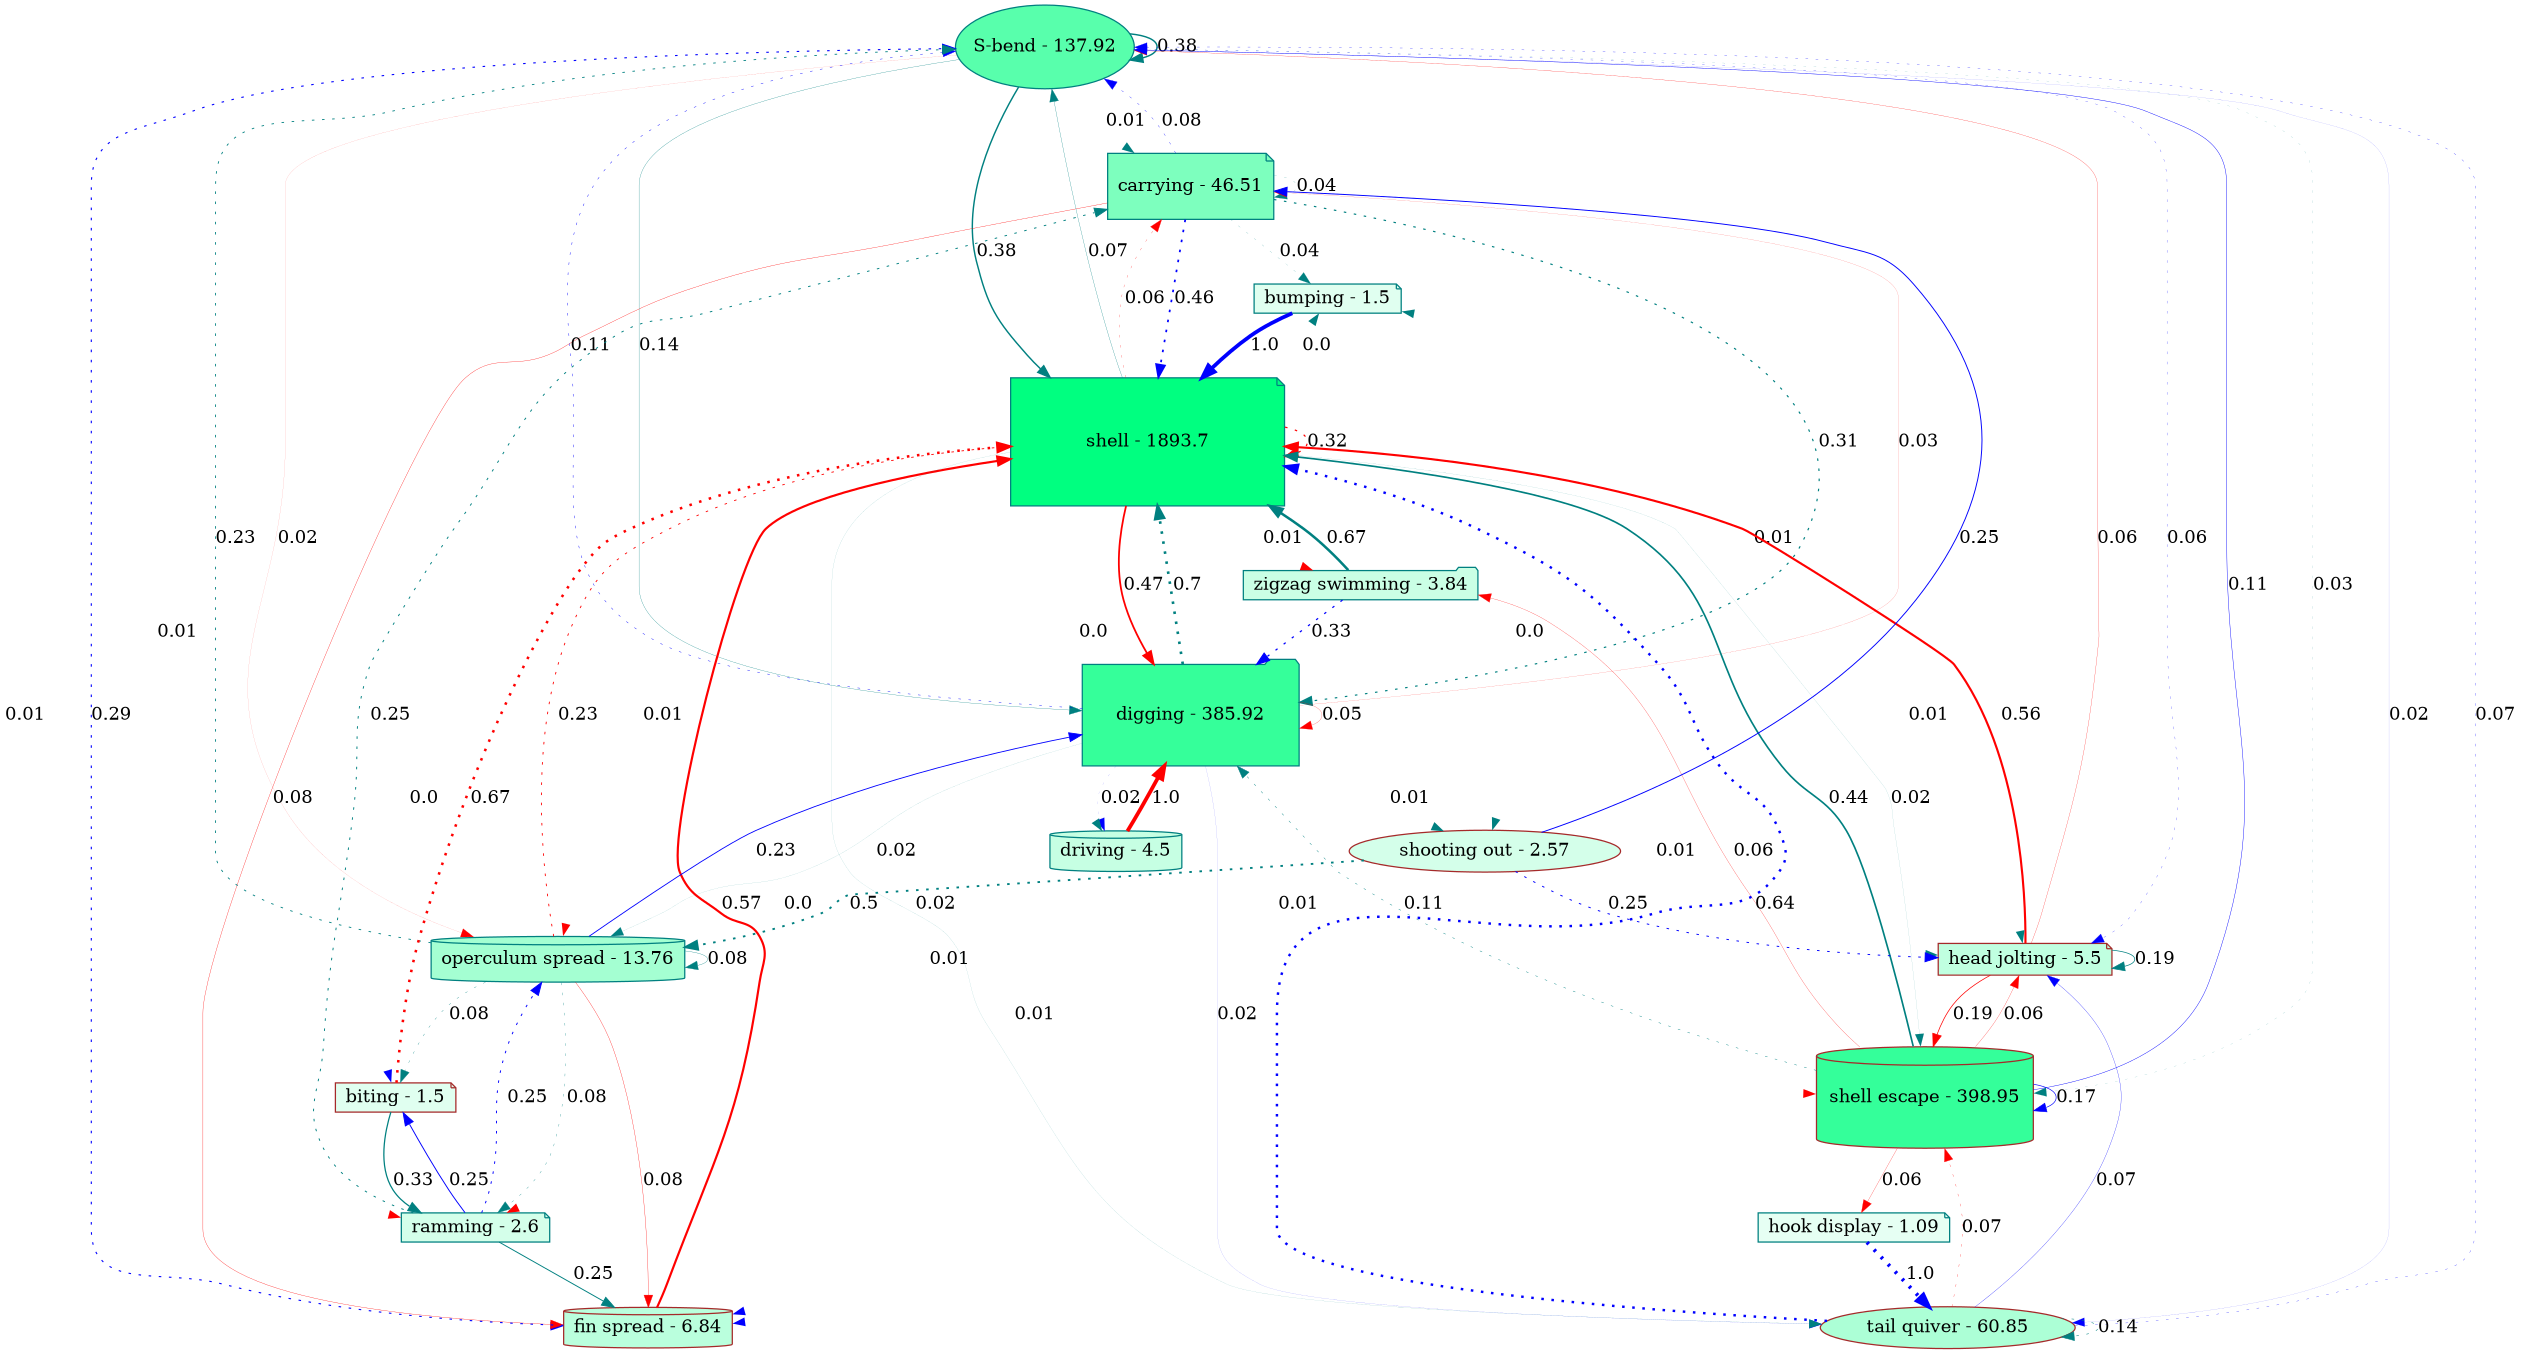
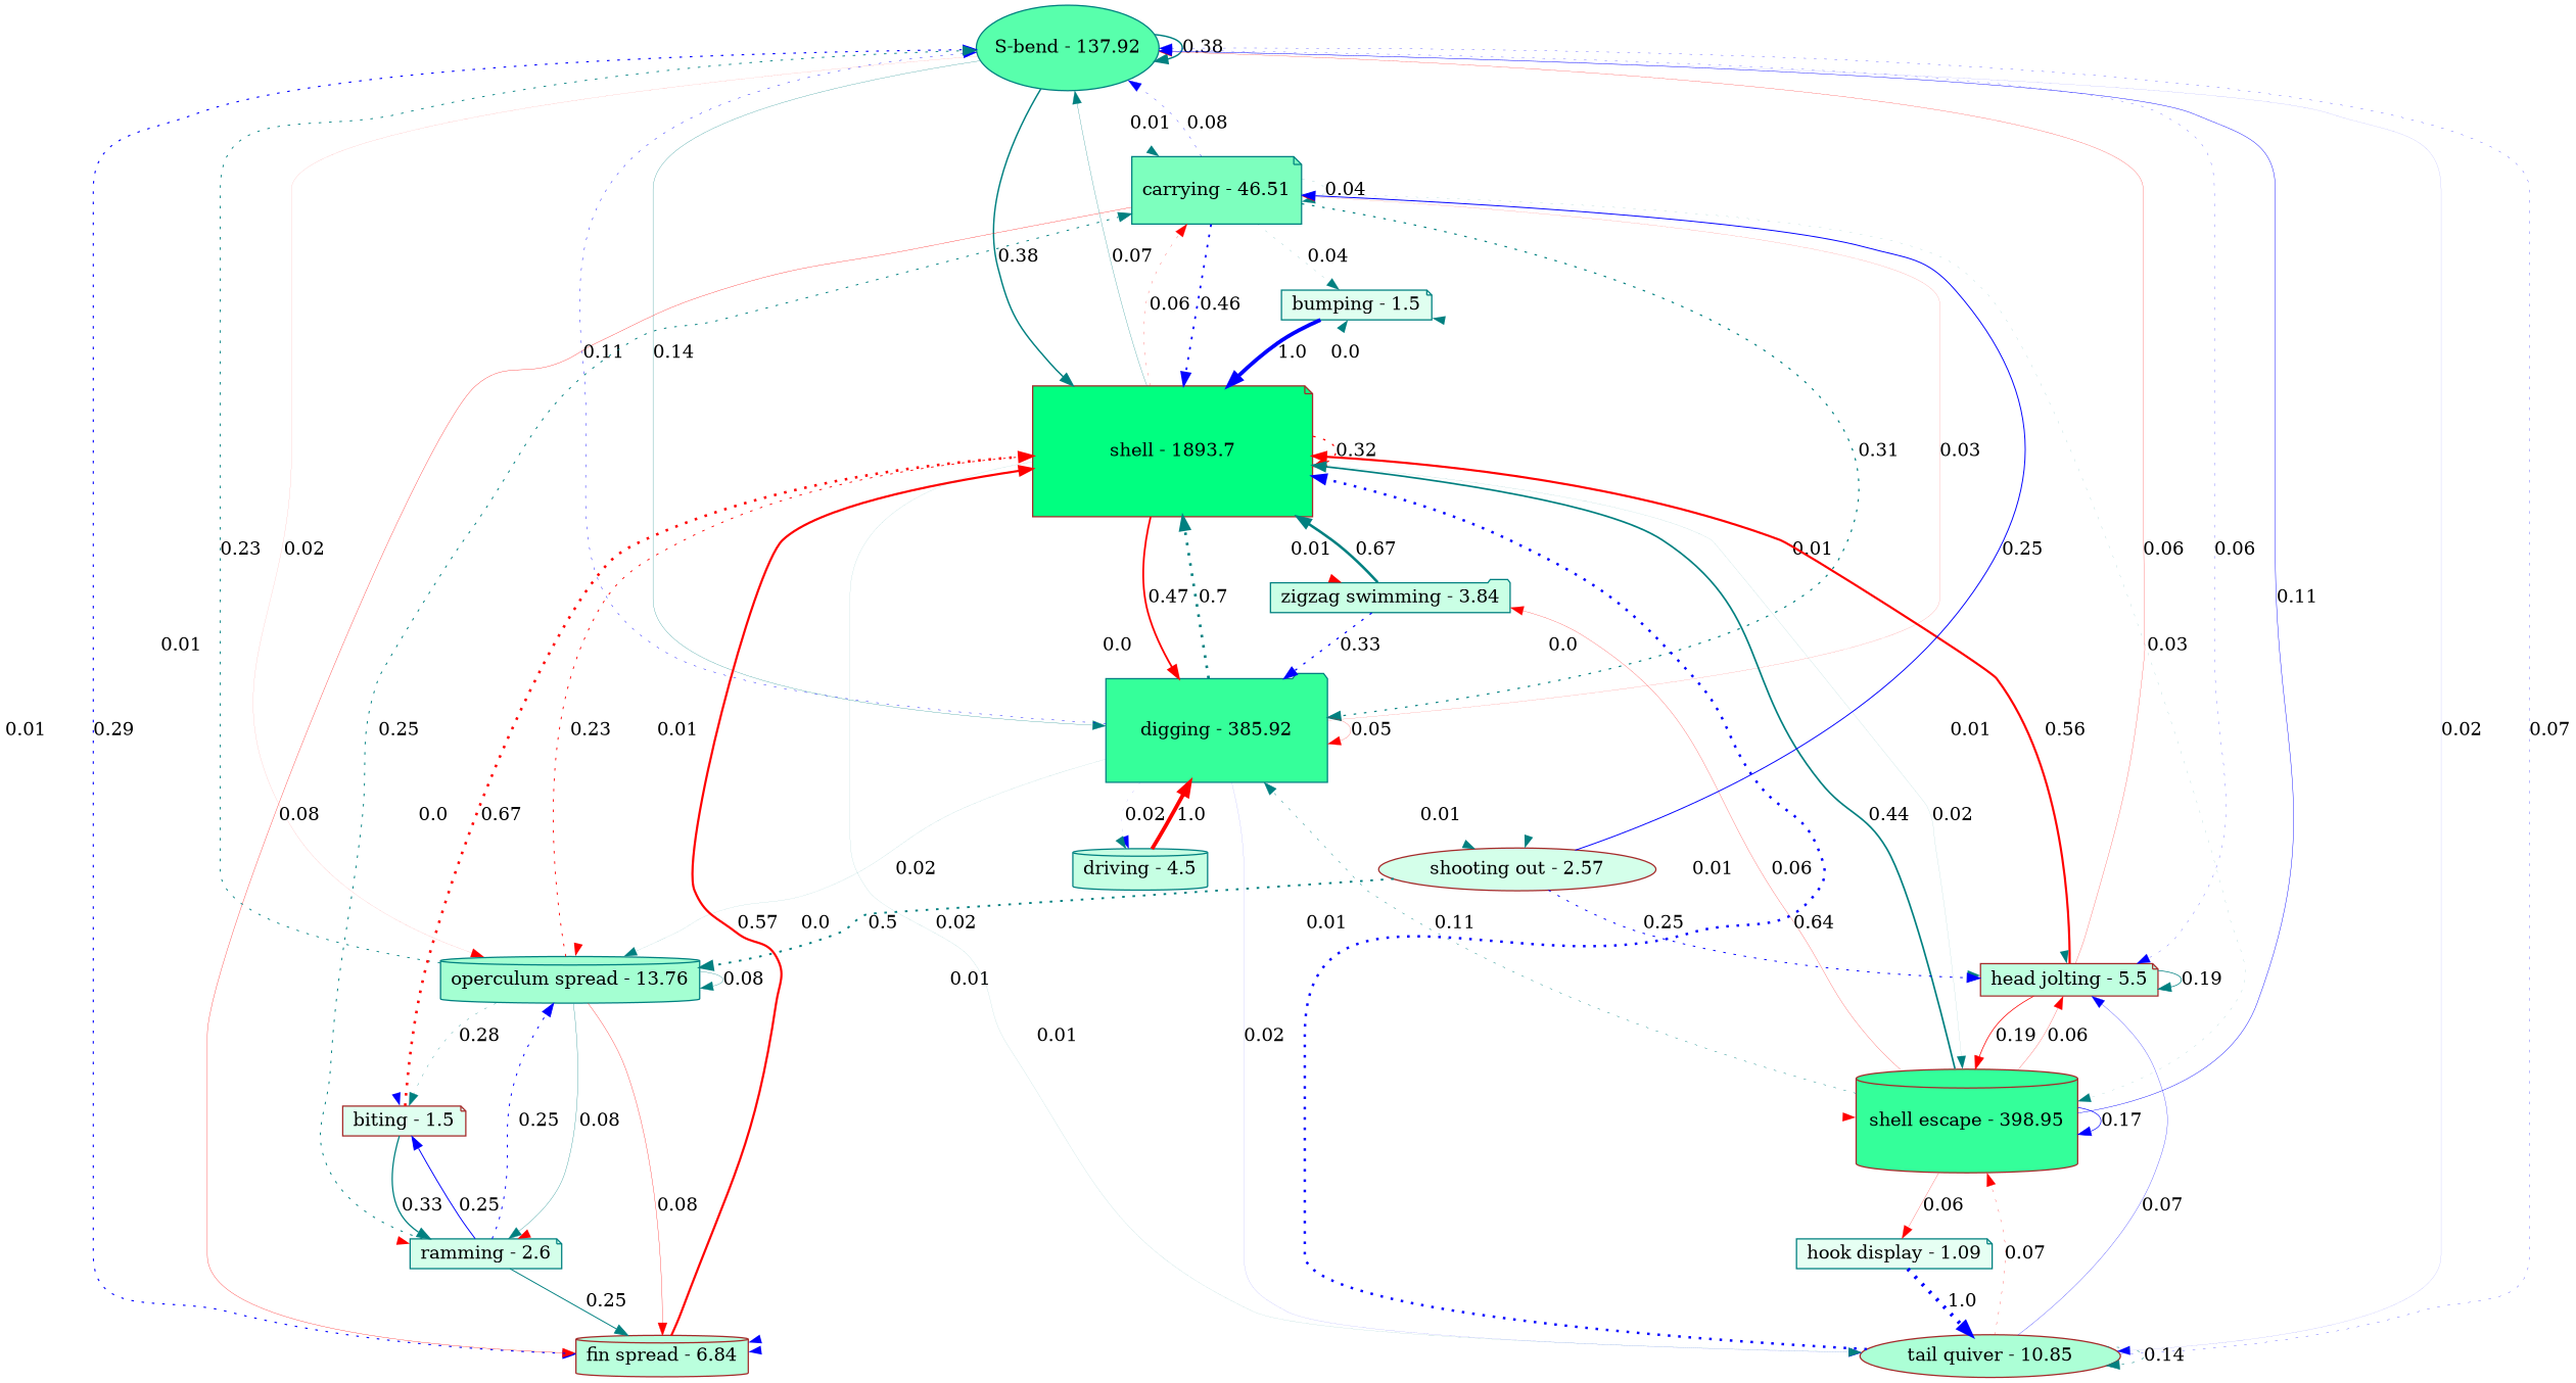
  digraph {
    node [avg_time=0.12902929898432686 color=teal fillcolor="0.4166666666666667 0.12141421719164709 1" shape=note style=filled]
    edge [color=teal penwidth=0.03 style=bold]
    "S-bend - 137.92" [avg_time=0.29788869005569535 fillcolor="0.4166666666666667 0.6537721819094836 1" height=0.915281054673277 shape=ellipse width=1.961316545728451]
    "carrying - 46.51" [avg_time=0.3184264872011023 fillcolor="0.4166666666666667 0.5115985762436999 1" height=0.7162380067411798 width=1.5347957287310996]
    "digging - 385.92" [avg_time=0.36914812818249343 fillcolor="0.4166666666666667 0.7895009122041777 1" height=1.1053012770858488 shape=folder width=2.368502736612533]
    "fin spread - 6.84" [avg_time=0.21737877131308025 color=brown fillcolor="0.4166666666666667 0.27286194478182146 1" height=0.38200672269455005 shape=cylinder width=0.8185858343454644]
    "head jolting - 5.5" [avg_time=0.09313490697098983 color=brown fillcolor="0.4166666666666667 0.2480254226530149 1" height=0.3472355917142208 width=0.7440762679590447]
    "operculum spread - 13.76" [avg_time=0.2299834053976827 fillcolor="0.4166666666666667 0.3566962402131923 1" height=0.4993747362984692 shape=cylinder width=1.0700887206395768]
    "ramming - 2.6" [avg_time=0.13324426665544817 fillcolor="0.4166666666666667 0.16973169618660144 1" height=0.237624374661242 width=0.5091950885598043]
-   "shell - 1893.7" [avg_time=0.6233034393525553 fillcolor="0.4166666666666667 1.0 1" height=1.4 width=3.0]
+   "shell - 1893.7" [avg_time=0.6233034393525553 color=brown fillcolor="0.4166666666666667 1.0 1" height=1.4 width=3.0]
    "shell escape - 398.95" [avg_time=1.0 color=brown fillcolor="0.4166666666666667 0.7938897282142896 1" height=1.1114456195000053 shape=cylinder width=2.3816691846428686]
-   "tail quiver - 10.85" [avg_time=0.18170019850559632 color=brown fillcolor="0.4166666666666667 0.3275988092441875 1" height=0.45863833294186246 shape=ellipse width=0.9827964277325625 label="tail quiver - 60.85"]
+   "tail quiver - 10.85" [avg_time=0.18170019850559632 color=brown fillcolor="0.4166666666666667 0.3275988092441875 1" height=0.45863833294186246 shape=ellipse width=0.9827964277325625]
    "bumping - 1.5" [height=0.16997990406830593 width=0.3642426515749413]
    "driving - 4.5" [avg_time=0.24061722461223192 fillcolor="0.4166666666666667 0.22588971810806144 1" height=0.316245605351286 shape=cylinder width=0.6776691543241843]
    "shooting out - 2.57" [avg_time=0.15742491281707563 color=brown fillcolor="0.4166666666666667 0.1686228510922809 1" height=0.23607199152919323 shape=ellipse width=0.5058685532768427]
    "biting - 1.5" [color=brown height=0.16997990406830593 width=0.3642426515749413]
    "zigzag swimming - 3.84" [avg_time=0.26227356563977505 fillcolor="0.4166666666666667 0.2089510018328287 1" height=0.29253140256596016 shape=folder width=0.6268530054984861]
    "hook display - 1.09" [avg_time=0.23458433479814625 fillcolor="0.4166666666666667 0.09767882059584936 1" height=0.1367503488341891 width=0.29303646178754805]
    "S-bend - 137.92" -> "S-bend - 137.92" [label=0.38 penwidth=1.1400000000000001]
    "S-bend - 137.92" -> "carrying - 46.51" [label=0.01]
    "S-bend - 137.92" -> "digging - 385.92" [label=0.14 penwidth=0.21000000000000002]
    "S-bend - 137.92" -> "fin spread - 6.84" [color=blue label=0.01]
    "S-bend - 137.92" -> "head jolting - 5.5" [color=blue label=0.06 penwidth=0.18 style=dotted]
    "S-bend - 137.92" -> "operculum spread - 13.76" [color=red label=0.02 penwidth=0.06]
    "S-bend - 137.92" -> "ramming - 2.6" [color=red label=0.01 style=dotted]
    "S-bend - 137.92" -> "shell - 1893.7" [label=0.38 penwidth=1.1400000000000001]
-   "S-bend - 137.92" -> "shell escape - 398.95" [label=0.03 penwidth=0.09 style=dotted]
+   "carrying - 46.51" -> "shell escape - 398.95" [label=0.03 penwidth=0.09 style=dotted]
    "S-bend - 137.92" -> "tail quiver - 10.85" [color=blue label=0.02 penwidth=0.06]
    "carrying - 46.51" -> "S-bend - 137.92" [color=blue label=0.08 penwidth=0.24 style=dotted]
    "carrying - 46.51" -> "carrying - 46.51" [label=0.04 penwidth=0.12 style=dotted]
    "carrying - 46.51" -> "digging - 385.92" [label=0.31 penwidth=0.9299999999999999 style=dotted]
    "carrying - 46.51" -> "fin spread - 6.84" [color=red label=0.08 penwidth=0.24]
    "carrying - 46.51" -> "shell - 1893.7" [color=blue label=0.46 penwidth=1.3800000000000001 style=dotted]
    "carrying - 46.51" -> "bumping - 1.5" [label=0.04 penwidth=0.12 style=dotted]
    "digging - 385.92" -> "S-bend - 137.92" [color=blue label=0.11 penwidth=0.33 style=dotted]
    "digging - 385.92" -> "carrying - 46.51" [color=red label=0.03 penwidth=0.09]
    "digging - 385.92" -> "digging - 385.92" [color=red label=0.05 penwidth=0.15000000000000002]
    "digging - 385.92" -> "fin spread - 6.84" [color=blue label=0.01 style=dotted]
    "digging - 385.92" -> "head jolting - 5.5" [label=0.01 style=dotted]
    "digging - 385.92" -> "operculum spread - 13.76" [label=0.02 penwidth=0.06]
    "digging - 385.92" -> "ramming - 2.6" [color=red label=0.01]
    "digging - 385.92" -> "shell - 1893.7" [label=0.7 penwidth=2.0999999999999996 style=dotted]
    "digging - 385.92" -> "shell escape - 398.95" [color=red label=0.01]
    "digging - 385.92" -> "tail quiver - 10.85" [color=blue label=0.02 penwidth=0.06]
    "digging - 385.92" -> "bumping - 1.5" [label=0.01]
    "digging - 385.92" -> "driving - 4.5" [color=blue label=0.02 penwidth=0.06 style=dotted]
    "digging - 385.92" -> "shooting out - 2.57" [label=0.01 style=dotted]
    "fin spread - 6.84" -> "S-bend - 137.92" [color=blue label=0.29 penwidth=0.8699999999999999 style=dotted]
    "fin spread - 6.84" -> "shell - 1893.7" [color=red label=0.57 penwidth=1.71]
    "head jolting - 5.5" -> "S-bend - 137.92" [color=red label=0.06 penwidth=0.18]
    "head jolting - 5.5" -> "head jolting - 5.5" [label=0.19 penwidth=0.5700000000000001]
    "head jolting - 5.5" -> "shell - 1893.7" [color=red label=0.56 penwidth=1.6800000000000002]
    "head jolting - 5.5" -> "shell escape - 398.95" [color=red label=0.19 penwidth=0.5700000000000001]
    "operculum spread - 13.76" -> "S-bend - 137.92" [label=0.23 penwidth=0.6900000000000001 style=dotted]
-   "operculum spread - 13.76" -> "digging - 385.92" [color=blue label=0.23 penwidth=0.6900000000000001]
    "operculum spread - 13.76" -> "fin spread - 6.84" [color=red label=0.08 penwidth=0.24]
    "operculum spread - 13.76" -> "operculum spread - 13.76" [label=0.08 penwidth=0.24]
-   "operculum spread - 13.76" -> "ramming - 2.6" [label=0.08 penwidth=0.24 style=dotted]
+   "operculum spread - 13.76" -> "ramming - 2.6" [label=0.08 penwidth=0.24]
    "operculum spread - 13.76" -> "shell - 1893.7" [color=red label=0.23 penwidth=0.6900000000000001 style=dotted]
-   "operculum spread - 13.76" -> "biting - 1.5" [label=0.08 penwidth=0.24 style=dotted]
+   "operculum spread - 13.76" -> "biting - 1.5" [label=0.28 penwidth=0.24 style=dotted]
    "ramming - 2.6" -> "carrying - 46.51" [label=0.25 penwidth=0.75 style=dotted]
    "ramming - 2.6" -> "fin spread - 6.84" [label=0.25 penwidth=0.75]
    "ramming - 2.6" -> "operculum spread - 13.76" [color=blue label=0.25 penwidth=0.75 style=dotted]
    "ramming - 2.6" -> "biting - 1.5" [color=blue label=0.25 penwidth=0.75]
    "shell - 1893.7" -> "S-bend - 137.92" [label=0.07 penwidth=0.21000000000000002]
    "shell - 1893.7" -> "carrying - 46.51" [color=red label=0.06 penwidth=0.18 style=dotted]
    "shell - 1893.7" -> "digging - 385.92" [color=red label=0.47 penwidth=1.41]
    "shell - 1893.7" -> "fin spread - 6.84" [color=blue label=0.0 penwidth=0.0 style=dotted]
    "shell - 1893.7" -> "head jolting - 5.5" [label=0.01 style=dotted]
    "shell - 1893.7" -> "operculum spread - 13.76" [color=red label=0.01]
    "shell - 1893.7" -> "shell - 1893.7" [color=red label=0.32 penwidth=0.96 style=dotted]
    "shell - 1893.7" -> "shell escape - 398.95" [label=0.02 penwidth=0.06]
    "shell - 1893.7" -> "tail quiver - 10.85" [label=0.02 penwidth=0.06]
    "shell - 1893.7" -> "bumping - 1.5" [label=0.0 penwidth=0.0]
    "shell - 1893.7" -> "driving - 4.5" [label=0.0 penwidth=0.0]
    "shell - 1893.7" -> "shooting out - 2.57" [label=0.0 penwidth=0.0 style=dotted]
    "shell - 1893.7" -> "biting - 1.5" [color=blue label=0.0 penwidth=0.0]
    "shell - 1893.7" -> "zigzag swimming - 3.84" [color=red label=0.01]
    "shell escape - 398.95" -> "S-bend - 137.92" [color=blue label=0.11 penwidth=0.33]
    "shell escape - 398.95" -> "digging - 385.92" [label=0.11 penwidth=0.33 style=dotted]
    "shell escape - 398.95" -> "head jolting - 5.5" [color=red label=0.06 penwidth=0.18]
    "shell escape - 398.95" -> "shell - 1893.7" [label=0.44 penwidth=1.32]
    "shell escape - 398.95" -> "shell escape - 398.95" [color=blue label=0.17 penwidth=0.51]
    "shell escape - 398.95" -> "zigzag swimming - 3.84" [color=red label=0.06 penwidth=0.18]
    "shell escape - 398.95" -> "hook display - 1.09" [color=red label=0.06 penwidth=0.18]
    "tail quiver - 10.85" -> "S-bend - 137.92" [color=blue label=0.07 penwidth=0.21000000000000002 style=dotted]
    "tail quiver - 10.85" -> "head jolting - 5.5" [color=blue label=0.07 penwidth=0.21000000000000002]
    "tail quiver - 10.85" -> "shell - 1893.7" [color=blue label=0.64 penwidth=1.92 style=dotted]
    "tail quiver - 10.85" -> "shell escape - 398.95" [color=red label=0.07 penwidth=0.21000000000000002 style=dotted]
    "tail quiver - 10.85" -> "tail quiver - 10.85" [label=0.14 penwidth=0.42000000000000004 style=dotted]
    "bumping - 1.5" -> "shell - 1893.7" [color=blue label=1.0 penwidth=3.0]
    "driving - 4.5" -> "digging - 385.92" [color=red label=1.0 penwidth=3.0]
    "shooting out - 2.57" -> "carrying - 46.51" [color=blue label=0.25 penwidth=0.75]
    "shooting out - 2.57" -> "head jolting - 5.5" [color=blue label=0.25 penwidth=0.75 style=dotted]
    "shooting out - 2.57" -> "operculum spread - 13.76" [label=0.5 penwidth=1.5 style=dotted]
    "biting - 1.5" -> "ramming - 2.6" [label=0.33 penwidth=0.99]
    "biting - 1.5" -> "shell - 1893.7" [color=red label=0.67 penwidth=2.0100000000000002 style=dotted]
    "zigzag swimming - 3.84" -> "digging - 385.92" [color=blue label=0.33 penwidth=0.99 style=dotted]
    "zigzag swimming - 3.84" -> "shell - 1893.7" [label=0.67 penwidth=2.0100000000000002]
    "hook display - 1.09" -> "tail quiver - 10.85" [color=blue label=1.0 penwidth=3.0 style=dotted]
  }
